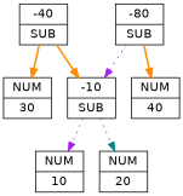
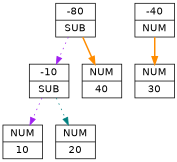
  digraph {
    fontname="DejaVu Sans"
    node [fontname="DejaVu Sans" shape=record]
    edge [color=darkorange fontname="DejaVu Sans" style=dotted]
    n1 [label="{-10|SUB}"]
    n2 [label="{NUM|10}"]
    n3 [label="{NUM|20}"]
-   n4 [label="{-40|SUB}"]
+   n4 [label="{-40|NUM}"]
    n5 [label="{NUM|30}"]
    n6 [label="{-80|SUB}"]
    n7 [label="{NUM|40}"]
    n1 -> n2 [color=purple]
    n1 -> n3 [color=teal]
-   n4 -> n1 [style=bold]
    n4 -> n5 [style=bold]
    n6 -> n1 [color=purple]
    n6 -> n7 [style=bold]
  }
